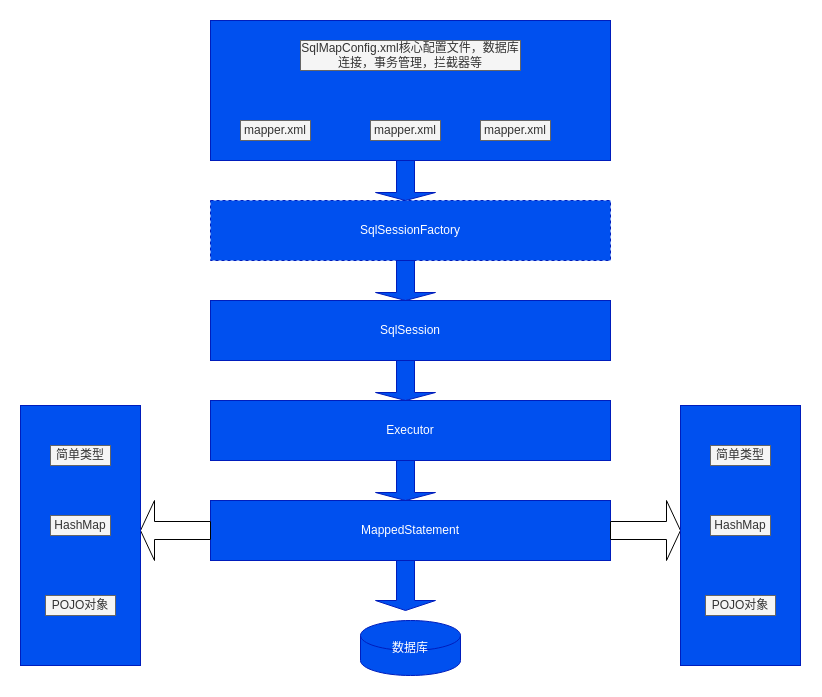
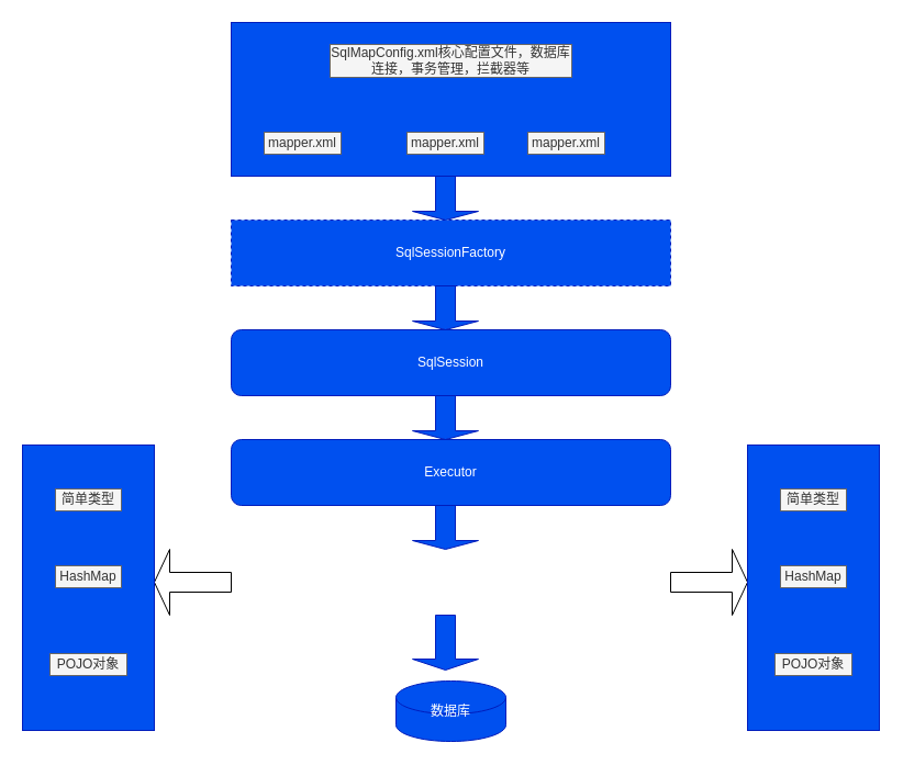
  <mxCell id="0" />
  <mxCell id="1" parent="0" />
  <mxCell id="2" value="" style="rounded=0;whiteSpace=wrap;html=1;fillColor=#0050ef;strokeColor=#001DBC;fontColor=#ffffff;" vertex="1" parent="1"><mxGeometry x="210" y="20" width="400" height="140" as="geometry" /></mxCell>
  <mxCell id="3" value="SqlMapConfig.xml核心配置文件，数据库连接，事务管理，拦截器等" style="text;html=1;align=center;verticalAlign=middle;whiteSpace=wrap;rounded=0;fillColor=#f5f5f5;strokeColor=#666666;fontColor=#333333;" vertex="1" parent="1"><mxGeometry x="300" y="40" width="220" height="30" as="geometry" /></mxCell>
  <mxCell id="4" value="mapper.xml" style="text;html=1;align=center;verticalAlign=middle;whiteSpace=wrap;rounded=0;fillColor=#f5f5f5;strokeColor=#666666;fontColor=#333333;" vertex="1" parent="1"><mxGeometry x="240" y="120" width="70" height="20" as="geometry" /></mxCell>
  <mxCell id="5" value="mapper.xml" style="text;html=1;align=center;verticalAlign=middle;whiteSpace=wrap;rounded=0;fillColor=#f5f5f5;strokeColor=#666666;fontColor=#333333;" vertex="1" parent="1"><mxGeometry x="370" y="120" width="70" height="20" as="geometry" /></mxCell>
  <mxCell id="6" value="mapper.xml" style="text;html=1;strokeColor=#666666;fillColor=#f5f5f5;align=center;verticalAlign=middle;whiteSpace=wrap;rounded=0;fontColor=#333333;" vertex="1" parent="1"><mxGeometry x="480" y="120" width="70" height="20" as="geometry" /></mxCell>
  <mxCell id="7" value="" style="shape=singleArrow;direction=south;whiteSpace=wrap;html=1;fillColor=#0050ef;strokeColor=#001DBC;fontColor=#ffffff;" vertex="1" parent="1"><mxGeometry x="375" y="160" width="60" height="40" as="geometry" /></mxCell>
  <mxCell id="8" value="SqlSessionFactory" style="rounded=0;whiteSpace=wrap;html=1;fillColor=#0050ef;strokeColor=#001DBC;fontColor=#ffffff;dashed=1;" vertex="1" parent="1"><mxGeometry x="210" y="200" width="400" height="60" as="geometry" /></mxCell>
  <mxCell id="9" value="" style="shape=singleArrow;direction=south;whiteSpace=wrap;html=1;fillColor=#0050ef;strokeColor=#001DBC;fontColor=#ffffff;" vertex="1" parent="1"><mxGeometry x="375" y="260" width="60" height="40" as="geometry" /></mxCell>
- <mxCell id="10" value="SqlSession" style="rounded=0;whiteSpace=wrap;html=1;fillColor=#0050ef;strokeColor=#001DBC;fontColor=#ffffff;" vertex="1" parent="1"><mxGeometry x="210" y="300" width="400" height="60" as="geometry" /></mxCell>
+ <mxCell id="10" value="SqlSession" style="whiteSpace=wrap;html=1;fillColor=#0050ef;strokeColor=#001DBC;fontColor=#ffffff;rounded=1;" vertex="1" parent="1"><mxGeometry x="210" y="300" width="400" height="60" as="geometry" /></mxCell>
  <mxCell id="11" value="" style="shape=singleArrow;direction=south;whiteSpace=wrap;html=1;fillColor=#0050ef;strokeColor=#001DBC;fontColor=#ffffff;" vertex="1" parent="1"><mxGeometry x="375" y="360" width="60" height="40" as="geometry" /></mxCell>
- <mxCell id="12" value="Executor" style="rounded=0;whiteSpace=wrap;html=1;fillColor=#0050ef;strokeColor=#001DBC;fontColor=#ffffff;" vertex="1" parent="1"><mxGeometry x="210" y="400" width="400" height="60" as="geometry" /></mxCell>
+ <mxCell id="12" value="Executor" style="whiteSpace=wrap;html=1;fillColor=#0050ef;strokeColor=#001DBC;fontColor=#ffffff;rounded=1;" vertex="1" parent="1"><mxGeometry x="210" y="400" width="400" height="60" as="geometry" /></mxCell>
  <mxCell id="13" value="" style="shape=singleArrow;direction=south;whiteSpace=wrap;html=1;fillColor=#0050ef;strokeColor=#001DBC;fontColor=#ffffff;" vertex="1" parent="1"><mxGeometry x="375" y="460" width="60" height="40" as="geometry" /></mxCell>
- <mxCell id="14" value="MappedStatement" style="rounded=0;whiteSpace=wrap;html=1;fillColor=#0050ef;strokeColor=#001DBC;fontColor=#ffffff;" vertex="1" parent="1"><mxGeometry x="210" y="500" width="400" height="60" as="geometry" /></mxCell>
  <mxCell id="15" value="数据库" style="shape=cylinder2;whiteSpace=wrap;html=1;boundedLbl=1;backgroundOutline=1;size=15;fillColor=#0050ef;strokeColor=#001DBC;fontColor=#ffffff;" vertex="1" parent="1"><mxGeometry x="360" y="620" width="100" height="55" as="geometry" /></mxCell>
  <mxCell id="16" value="" style="shape=singleArrow;direction=south;whiteSpace=wrap;html=1;fillColor=#0050ef;strokeColor=#001DBC;fontColor=#ffffff;" vertex="1" parent="1"><mxGeometry x="375" y="560" width="60" height="50" as="geometry" /></mxCell>
  <mxCell id="17" value="" style="shape=singleArrow;direction=west;whiteSpace=wrap;html=1;" vertex="1" parent="1"><mxGeometry x="140" y="500" width="70" height="60" as="geometry" /></mxCell>
  <mxCell id="18" value="" style="shape=singleArrow;whiteSpace=wrap;html=1;" vertex="1" parent="1"><mxGeometry x="610" y="500" width="70" height="60" as="geometry" /></mxCell>
  <mxCell id="19" value="" style="rounded=0;whiteSpace=wrap;html=1;fillColor=#0050ef;strokeColor=#001DBC;fontColor=#ffffff;" vertex="1" parent="1"><mxGeometry x="20" y="405" width="120" height="260" as="geometry" /></mxCell>
  <mxCell id="20" value="简单类型" style="text;html=1;strokeColor=#666666;fillColor=#f5f5f5;align=center;verticalAlign=middle;whiteSpace=wrap;rounded=0;fontColor=#333333;" vertex="1" parent="1"><mxGeometry x="50" y="445" width="60" height="20" as="geometry" /></mxCell>
  <mxCell id="21" value="HashMap" style="text;html=1;strokeColor=#666666;fillColor=#f5f5f5;align=center;verticalAlign=middle;whiteSpace=wrap;rounded=0;fontColor=#333333;" vertex="1" parent="1"><mxGeometry x="50" y="515" width="60" height="20" as="geometry" /></mxCell>
  <mxCell id="22" value="POJO对象" style="text;html=1;strokeColor=#666666;fillColor=#f5f5f5;align=center;verticalAlign=middle;whiteSpace=wrap;rounded=0;fontColor=#333333;" vertex="1" parent="1"><mxGeometry x="45" y="595" width="70" height="20" as="geometry" /></mxCell>
  <mxCell id="23" value="" style="rounded=0;whiteSpace=wrap;html=1;fillColor=#0050ef;strokeColor=#001DBC;fontColor=#ffffff;" vertex="1" parent="1"><mxGeometry x="680" y="405" width="120" height="260" as="geometry" /></mxCell>
  <mxCell id="24" value="简单类型" style="text;html=1;strokeColor=#666666;fillColor=#f5f5f5;align=center;verticalAlign=middle;whiteSpace=wrap;rounded=0;fontColor=#333333;" vertex="1" parent="1"><mxGeometry x="710" y="445" width="60" height="20" as="geometry" /></mxCell>
  <mxCell id="25" value="HashMap" style="text;html=1;strokeColor=#666666;fillColor=#f5f5f5;align=center;verticalAlign=middle;whiteSpace=wrap;rounded=0;fontColor=#333333;" vertex="1" parent="1"><mxGeometry x="710" y="515" width="60" height="20" as="geometry" /></mxCell>
  <mxCell id="26" value="POJO对象" style="text;html=1;strokeColor=#666666;fillColor=#f5f5f5;align=center;verticalAlign=middle;whiteSpace=wrap;rounded=0;fontColor=#333333;" vertex="1" parent="1"><mxGeometry x="705" y="595" width="70" height="20" as="geometry" /></mxCell>
